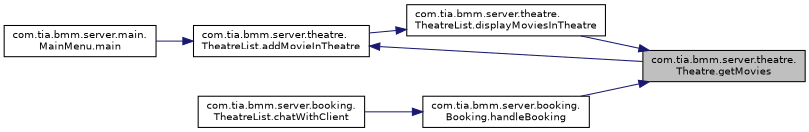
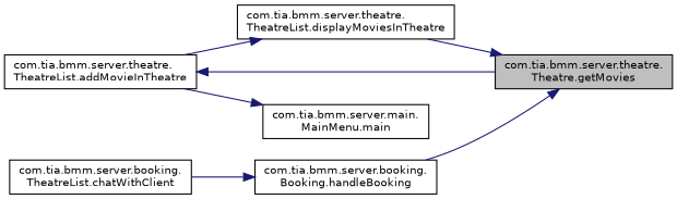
  digraph {
    rankdir=RL
    node [color=black fillcolor=white fontname=Helvetica fontsize=10 shape=record style=filled]
    edge [color=midnightblue dir=back fontname=Helvetica fontsize=10 labelfontname=Helvetica labelfontsize=10 style=solid]
    n1 [fillcolor=grey75 fontcolor=black height=0.2 label="com.tia.bmm.server.theatre.\lTheatre.getMovies" width=0.4]
    n2 [height=0.2 label="com.tia.bmm.server.theatre.\lTheatreList.displayMoviesInTheatre" width=0.4]
    n3 [height=0.2 label="com.tia.bmm.server.booking.\lBooking.handleBooking" width=0.4]
    n4 [height=0.2 label="com.tia.bmm.server.theatre.\lTheatreList.addMovieInTheatre" width=0.4]
    n5 [height=0.2 label="com.tia.bmm.server.main.\lMainMenu.main" width=0.4]
    n6 [height=0.2 label="com.tia.bmm.server.booking.\lTheatreList.chatWithClient" width=0.4]
    n1 -> n2
    n1 -> n3
    n2 -> n4
    n3 -> n6
    n4 -> n1
-   n4 -> n5
+   n5 -> n4
  }
